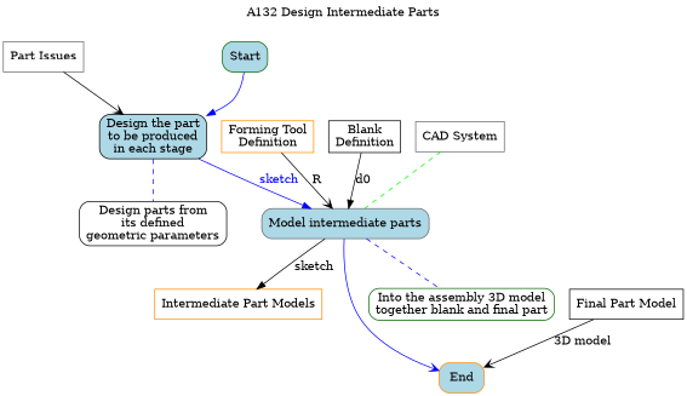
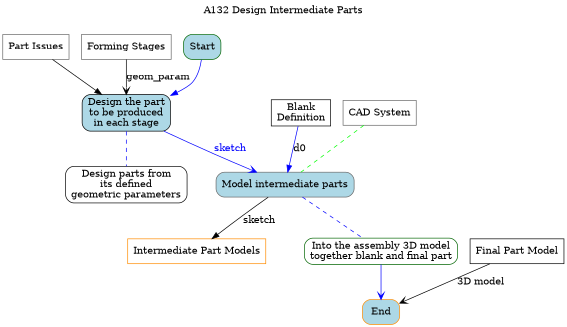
  digraph {
    label="A132 Design Intermediate Parts"
    labelloc=t
    node [color=gray40 fillcolor=white shape=box style=filled]
    edge [arrowhead=normal color=black dir=forward fontcolor=black style=solid]
    n1 [label="Part Issues"]
    n2 [color=black fillcolor=lightblue label="Design the part\nto be produced\nin each stage" style="filled, rounded"]
    n3 [fillcolor=lightblue label="Model intermediate parts" style="filled, rounded"]
    n4 [color=black label="Design parts from\nits defined\ngeometric parameters" style="filled, rounded"]
    n5 [color=darkorange label="Intermediate Part Models"]
    End [color=darkorange fillcolor=lightblue style="filled, rounded"]
    n7 [color=darkgreen label="Into the assembly 3D model\ntogether blank and final part" style="filled, rounded"]
-   n8 [color=darkorange label="Forming Tool\nDefinition"]
    n9 [color=black label="Blank\nDefinition"]
    n10 [color=black label="Final Part Model"]
+   n11 [label="Forming Stages"]
    n12 [label="CAD System"]
    Start [color=darkgreen fillcolor=lightblue style="filled, rounded"]
-   n1 -> n2 [arrowhead=vee]
-   n2 -> n3 [color=blue fontcolor=blue label=sketch]
+   n1 -> n2
+   n2 -> n3 [arrowhead=vee color=blue fontcolor=blue label=sketch]
    n2 -> n4 [color=blue dir=none style=dashed arrowhead="" fontcolor=""]
    n3 -> n5 [label=sketch]
-   n3 -> End [arrowhead=vee color=blue fontcolor=blue]
+   n7 -> End [arrowhead=vee color=blue fontcolor=blue]
    n3 -> n7 [color=blue dir=none style=dashed arrowhead="" fontcolor=""]
-   n8 -> n3 [arrowhead=vee label=R]
-   n9 -> n3 [label=d0]
+   n9 -> n3 [color=blue label=d0]
    n10 -> End [arrowhead=vee label="3D model"]
+   n11 -> n2 [arrowhead=vee label=geom_param]
    n12 -> n3 [color=green dir=none fontcolor=blue style=dashed arrowhead=""]
    Start -> n2 [color=blue fontcolor=blue]
  }
